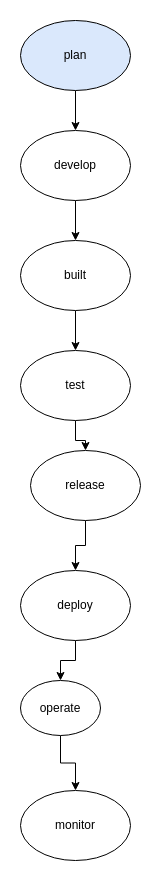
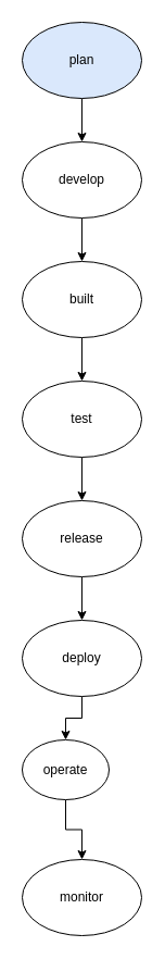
  <mxCell id="0" />
  <mxCell id="1" parent="0" />
  <mxCell id="2" value="" style="edgeStyle=orthogonalEdgeStyle;rounded=0;orthogonalLoop=1;jettySize=auto;html=1;" edge="1" parent="1" source="3" target="5"><mxGeometry relative="1" as="geometry" /></mxCell>
  <mxCell id="3" value="plan" style="ellipse;whiteSpace=wrap;html=1;fillColor=#dae8fc;" vertex="1" parent="1"><mxGeometry x="20" y="20" width="110" height="70" as="geometry" /></mxCell>
  <mxCell id="4" value="" style="edgeStyle=orthogonalEdgeStyle;rounded=0;orthogonalLoop=1;jettySize=auto;html=1;" edge="1" parent="1" source="5" target="7"><mxGeometry relative="1" as="geometry" /></mxCell>
  <mxCell id="5" value="develop" style="ellipse;whiteSpace=wrap;html=1;" vertex="1" parent="1"><mxGeometry x="20" y="130" width="110" height="70" as="geometry" /></mxCell>
  <mxCell id="6" value="" style="edgeStyle=orthogonalEdgeStyle;rounded=0;orthogonalLoop=1;jettySize=auto;html=1;" edge="1" parent="1" source="7" target="9"><mxGeometry relative="1" as="geometry" /></mxCell>
  <mxCell id="7" value="built" style="ellipse;whiteSpace=wrap;html=1;" vertex="1" parent="1"><mxGeometry x="20" y="240" width="110" height="70" as="geometry" /></mxCell>
  <mxCell id="8" value="" style="edgeStyle=orthogonalEdgeStyle;rounded=0;orthogonalLoop=1;jettySize=auto;html=1;" edge="1" parent="1" source="9" target="11"><mxGeometry relative="1" as="geometry" /></mxCell>
  <mxCell id="9" value="test" style="ellipse;whiteSpace=wrap;html=1;" vertex="1" parent="1"><mxGeometry x="20" y="350" width="110" height="70" as="geometry" /></mxCell>
  <mxCell id="10" value="" style="edgeStyle=orthogonalEdgeStyle;rounded=0;orthogonalLoop=1;jettySize=auto;html=1;" edge="1" parent="1" source="11" target="13"><mxGeometry relative="1" as="geometry" /></mxCell>
- <mxCell id="11" value="release" style="ellipse;whiteSpace=wrap;html=1;" vertex="1" parent="1"><mxGeometry x="30" y="450" width="110" height="70" as="geometry" /></mxCell>
+ <mxCell id="11" value="release" style="ellipse;whiteSpace=wrap;html=1;" vertex="1" parent="1"><mxGeometry x="20" y="460" width="110" height="70" as="geometry" /></mxCell>
  <mxCell id="12" value="" style="edgeStyle=orthogonalEdgeStyle;rounded=0;orthogonalLoop=1;jettySize=auto;html=1;" edge="1" parent="1" source="13" target="15"><mxGeometry relative="1" as="geometry" /></mxCell>
  <mxCell id="13" value="deploy" style="ellipse;whiteSpace=wrap;html=1;" vertex="1" parent="1"><mxGeometry x="20" y="570" width="110" height="70" as="geometry" /></mxCell>
  <mxCell id="14" value="" style="edgeStyle=orthogonalEdgeStyle;rounded=0;orthogonalLoop=1;jettySize=auto;html=1;" edge="1" parent="1" source="15" target="16"><mxGeometry relative="1" as="geometry" /></mxCell>
  <mxCell id="15" value="operate" style="ellipse;whiteSpace=wrap;html=1;" vertex="1" parent="1"><mxGeometry x="20" y="680" width="80" height="55" as="geometry" /></mxCell>
  <mxCell id="16" value="monitor" style="ellipse;whiteSpace=wrap;html=1;" vertex="1" parent="1"><mxGeometry x="20" y="790" width="110" height="70" as="geometry" /></mxCell>
